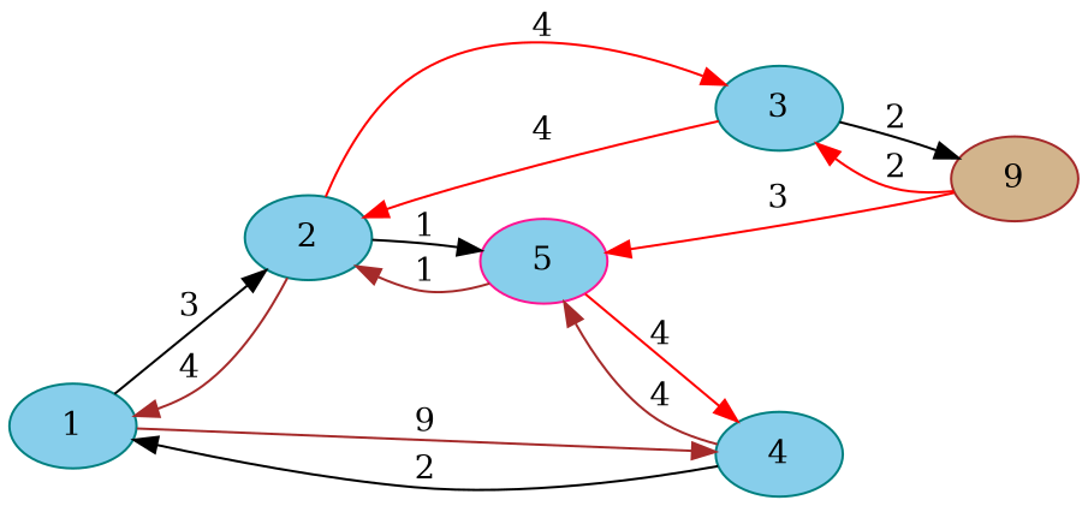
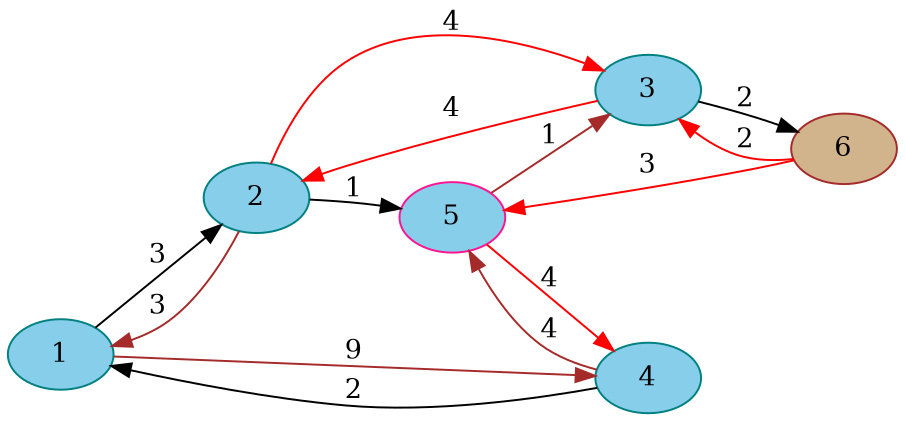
  digraph {
    rankdir=LR
    node [color=teal fillcolor=skyblue style=filled]
    edge [color=red]
    1
    2
    4
    3
    5 [color=deeppink]
-   6 [color=brown fillcolor=tan label=9]
+   6 [color=brown fillcolor=tan]
    1 -> 2 [color=black label=3]
    1 -> 4 [color=brown label=9]
-   2 -> 1 [color=brown label=4]
+   2 -> 1 [color=brown label=3]
    2 -> 3 [label=4]
    2 -> 5 [color=black label=1]
    4 -> 1 [color=black label=2]
    4 -> 5 [color=brown label=4]
    3 -> 2 [label=4]
    3 -> 6 [color=black label=2]
-   5 -> 2 [color=brown label=1]
+   5 -> 3 [color=brown label=1]
    5 -> 4 [label=4]
    6 -> 3 [label=2]
    6 -> 5 [label=3]
  }
